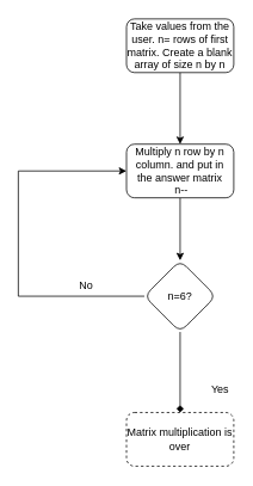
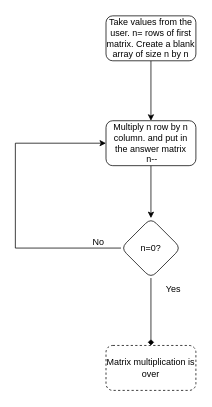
  <mxCell id="0" />
  <mxCell id="1" parent="0" />
  <mxCell id="2" value="" style="edgeStyle=orthogonalEdgeStyle;rounded=0;orthogonalLoop=1;jettySize=auto;html=1;" edge="1" parent="1" source="3" target="5"><mxGeometry relative="1" as="geometry" /></mxCell>
  <mxCell id="3" value="Take values from the user. n= rows of first matrix. Create a blank array of size n by n" style="rounded=1;whiteSpace=wrap;html=1;" vertex="1" parent="1"><mxGeometry x="141" y="20" width="120" height="60" as="geometry" /></mxCell>
  <mxCell id="4" value="" style="edgeStyle=orthogonalEdgeStyle;rounded=0;orthogonalLoop=1;jettySize=auto;html=1;" edge="1" parent="1" source="5" target="8"><mxGeometry relative="1" as="geometry" /></mxCell>
  <mxCell id="5" value="Multiply n row by n column. and put in the answer matrix&lt;br&gt;&amp;nbsp;n--" style="whiteSpace=wrap;html=1;rounded=1;" vertex="1" parent="1"><mxGeometry x="141" y="160" width="120" height="60" as="geometry" /></mxCell>
  <mxCell id="6" style="edgeStyle=orthogonalEdgeStyle;rounded=0;orthogonalLoop=1;jettySize=auto;html=1;entryX=0;entryY=0.5;entryDx=0;entryDy=0;" edge="1" parent="1" source="8" target="5"><mxGeometry relative="1" as="geometry"><Array as="points"><mxPoint x="20" y="330" /><mxPoint x="20" y="190" /></Array></mxGeometry></mxCell>
  <mxCell id="7" value="" style="edgeStyle=orthogonalEdgeStyle;rounded=0;orthogonalLoop=1;jettySize=auto;html=1;endArrow=diamond;" edge="1" parent="1" source="8" target="10"><mxGeometry relative="1" as="geometry" /></mxCell>
- <mxCell id="8" value="n=6?" style="rhombus;whiteSpace=wrap;html=1;rounded=1;" vertex="1" parent="1"><mxGeometry x="161" y="290" width="80" height="80" as="geometry" /></mxCell>
- <mxCell id="9" value="No" style="text;html=1;strokeColor=none;fillColor=none;align=center;verticalAlign=middle;whiteSpace=wrap;rounded=0;" vertex="1" parent="1"><mxGeometry x="66" y="303" width="60" height="30" as="geometry" /></mxCell>
+ <mxCell id="8" value="n=0?" style="rhombus;whiteSpace=wrap;html=1;rounded=1;" vertex="1" parent="1"><mxGeometry x="161" y="290" width="80" height="80" as="geometry" /></mxCell>
+ <mxCell id="9" value="No" style="text;html=1;strokeColor=none;fillColor=none;align=center;verticalAlign=middle;whiteSpace=wrap;rounded=0;" vertex="1" parent="1"><mxGeometry x="101" y="308" width="60" height="30" as="geometry" /></mxCell>
  <mxCell id="10" value="Matrix multiplication is over" style="rounded=1;whiteSpace=wrap;html=1;dashed=1;" vertex="1" parent="1"><mxGeometry x="141" y="460" width="120" height="60" as="geometry" /></mxCell>
- <mxCell id="11" value="Yes" style="text;html=1;strokeColor=none;fillColor=none;align=center;verticalAlign=middle;whiteSpace=wrap;rounded=0;" vertex="1" parent="1"><mxGeometry x="216" y="420" width="60" height="30" as="geometry" /></mxCell>
+ <mxCell id="11" value="Yes" style="text;html=1;strokeColor=none;fillColor=none;align=center;verticalAlign=middle;whiteSpace=wrap;rounded=0;" vertex="1" parent="1"><mxGeometry x="201" y="370" width="60" height="30" as="geometry" /></mxCell>
